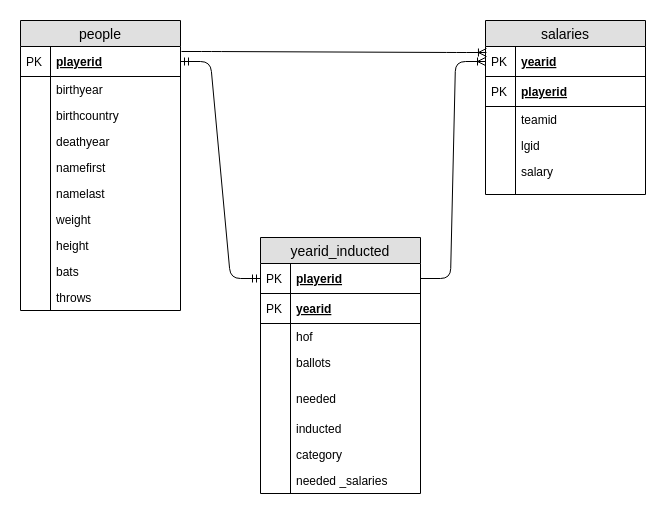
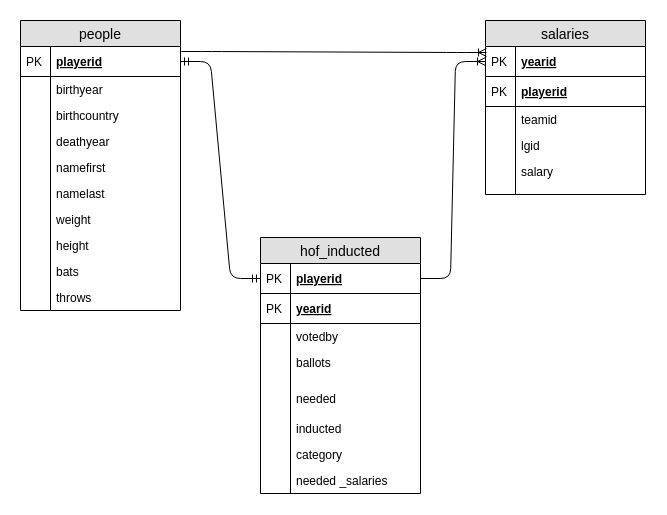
  <mxCell id="0" />
  <mxCell id="1" parent="0" />
  <mxCell id="2" value="people" style="swimlane;fontStyle=0;childLayout=stackLayout;horizontal=1;startSize=26;fillColor=#e0e0e0;horizontalStack=0;resizeParent=1;resizeParentMax=0;resizeLast=0;collapsible=1;marginBottom=0;swimlaneFillColor=#ffffff;align=center;fontSize=14;" vertex="1" parent="1"><mxGeometry x="20" y="20" width="160" height="290" as="geometry" /></mxCell>
  <mxCell id="3" value="playerid" style="shape=partialRectangle;top=0;left=0;right=0;bottom=1;align=left;verticalAlign=middle;fillColor=none;spacingLeft=34;spacingRight=4;overflow=hidden;rotatable=0;points=[[0,0.5],[1,0.5]];portConstraint=eastwest;dropTarget=0;fontStyle=5;fontSize=12;" vertex="1" parent="2"><mxGeometry y="26" width="160" height="30" as="geometry" /></mxCell>
  <mxCell id="4" value="PK" style="shape=partialRectangle;top=0;left=0;bottom=0;fillColor=none;align=left;verticalAlign=middle;spacingLeft=4;spacingRight=4;overflow=hidden;rotatable=0;points=[];portConstraint=eastwest;part=1;fontSize=12;" vertex="1" connectable="0" parent="3"><mxGeometry width="30" height="30" as="geometry" /></mxCell>
  <mxCell id="5" value="birthyear" style="shape=partialRectangle;top=0;left=0;right=0;bottom=0;align=left;verticalAlign=top;fillColor=none;spacingLeft=34;spacingRight=4;overflow=hidden;rotatable=0;points=[[0,0.5],[1,0.5]];portConstraint=eastwest;dropTarget=0;fontSize=12;" vertex="1" parent="2"><mxGeometry y="56" width="160" height="26" as="geometry" /></mxCell>
  <mxCell id="6" value="" style="shape=partialRectangle;top=0;left=0;bottom=0;fillColor=none;align=left;verticalAlign=top;spacingLeft=4;spacingRight=4;overflow=hidden;rotatable=0;points=[];portConstraint=eastwest;part=1;fontSize=12;" vertex="1" connectable="0" parent="5"><mxGeometry width="30" height="26" as="geometry" /></mxCell>
  <mxCell id="7" value="birthcountry" style="shape=partialRectangle;top=0;left=0;right=0;bottom=0;align=left;verticalAlign=top;fillColor=none;spacingLeft=34;spacingRight=4;overflow=hidden;rotatable=0;points=[[0,0.5],[1,0.5]];portConstraint=eastwest;dropTarget=0;fontSize=12;" vertex="1" parent="2"><mxGeometry y="82" width="160" height="26" as="geometry" /></mxCell>
  <mxCell id="8" value="" style="shape=partialRectangle;top=0;left=0;bottom=0;fillColor=none;align=left;verticalAlign=top;spacingLeft=4;spacingRight=4;overflow=hidden;rotatable=0;points=[];portConstraint=eastwest;part=1;fontSize=12;" vertex="1" connectable="0" parent="7"><mxGeometry width="30" height="26" as="geometry" /></mxCell>
  <mxCell id="9" value="deathyear" style="shape=partialRectangle;top=0;left=0;right=0;bottom=0;align=left;verticalAlign=top;fillColor=none;spacingLeft=34;spacingRight=4;overflow=hidden;rotatable=0;points=[[0,0.5],[1,0.5]];portConstraint=eastwest;dropTarget=0;fontSize=12;" vertex="1" parent="2"><mxGeometry y="108" width="160" height="26" as="geometry" /></mxCell>
  <mxCell id="10" value="" style="shape=partialRectangle;top=0;left=0;bottom=0;fillColor=none;align=left;verticalAlign=top;spacingLeft=4;spacingRight=4;overflow=hidden;rotatable=0;points=[];portConstraint=eastwest;part=1;fontSize=12;" vertex="1" connectable="0" parent="9"><mxGeometry width="30" height="26" as="geometry" /></mxCell>
  <mxCell id="11" value="namefirst" style="shape=partialRectangle;top=0;left=0;right=0;bottom=0;align=left;verticalAlign=top;fillColor=none;spacingLeft=34;spacingRight=4;overflow=hidden;rotatable=0;points=[[0,0.5],[1,0.5]];portConstraint=eastwest;dropTarget=0;fontSize=12;" vertex="1" parent="2"><mxGeometry y="134" width="160" height="26" as="geometry" /></mxCell>
  <mxCell id="12" value="" style="shape=partialRectangle;top=0;left=0;bottom=0;fillColor=none;align=left;verticalAlign=top;spacingLeft=4;spacingRight=4;overflow=hidden;rotatable=0;points=[];portConstraint=eastwest;part=1;fontSize=12;" vertex="1" connectable="0" parent="11"><mxGeometry width="30" height="26" as="geometry" /></mxCell>
  <mxCell id="13" value="namelast" style="shape=partialRectangle;top=0;left=0;right=0;bottom=0;align=left;verticalAlign=top;fillColor=none;spacingLeft=34;spacingRight=4;overflow=hidden;rotatable=0;points=[[0,0.5],[1,0.5]];portConstraint=eastwest;dropTarget=0;fontSize=12;" vertex="1" parent="2"><mxGeometry y="160" width="160" height="26" as="geometry" /></mxCell>
  <mxCell id="14" value="" style="shape=partialRectangle;top=0;left=0;bottom=0;fillColor=none;align=left;verticalAlign=top;spacingLeft=4;spacingRight=4;overflow=hidden;rotatable=0;points=[];portConstraint=eastwest;part=1;fontSize=12;" vertex="1" connectable="0" parent="13"><mxGeometry width="30" height="26" as="geometry" /></mxCell>
  <mxCell id="15" value="weight" style="shape=partialRectangle;top=0;left=0;right=0;bottom=0;align=left;verticalAlign=top;fillColor=none;spacingLeft=34;spacingRight=4;overflow=hidden;rotatable=0;points=[[0,0.5],[1,0.5]];portConstraint=eastwest;dropTarget=0;fontSize=12;" vertex="1" parent="2"><mxGeometry y="186" width="160" height="26" as="geometry" /></mxCell>
  <mxCell id="16" value="" style="shape=partialRectangle;top=0;left=0;bottom=0;fillColor=none;align=left;verticalAlign=top;spacingLeft=4;spacingRight=4;overflow=hidden;rotatable=0;points=[];portConstraint=eastwest;part=1;fontSize=12;" vertex="1" connectable="0" parent="15"><mxGeometry width="30" height="26" as="geometry" /></mxCell>
  <mxCell id="17" value="height" style="shape=partialRectangle;top=0;left=0;right=0;bottom=0;align=left;verticalAlign=top;fillColor=none;spacingLeft=34;spacingRight=4;overflow=hidden;rotatable=0;points=[[0,0.5],[1,0.5]];portConstraint=eastwest;dropTarget=0;fontSize=12;" vertex="1" parent="2"><mxGeometry y="212" width="160" height="26" as="geometry" /></mxCell>
  <mxCell id="18" value="" style="shape=partialRectangle;top=0;left=0;bottom=0;fillColor=none;align=left;verticalAlign=top;spacingLeft=4;spacingRight=4;overflow=hidden;rotatable=0;points=[];portConstraint=eastwest;part=1;fontSize=12;" vertex="1" connectable="0" parent="17"><mxGeometry width="30" height="26" as="geometry" /></mxCell>
  <mxCell id="19" value="bats" style="shape=partialRectangle;top=0;left=0;right=0;bottom=0;align=left;verticalAlign=top;fillColor=none;spacingLeft=34;spacingRight=4;overflow=hidden;rotatable=0;points=[[0,0.5],[1,0.5]];portConstraint=eastwest;dropTarget=0;fontSize=12;" vertex="1" parent="2"><mxGeometry y="238" width="160" height="26" as="geometry" /></mxCell>
  <mxCell id="20" value="" style="shape=partialRectangle;top=0;left=0;bottom=0;fillColor=none;align=left;verticalAlign=top;spacingLeft=4;spacingRight=4;overflow=hidden;rotatable=0;points=[];portConstraint=eastwest;part=1;fontSize=12;" vertex="1" connectable="0" parent="19"><mxGeometry width="30" height="26" as="geometry" /></mxCell>
  <mxCell id="21" value="throws" style="shape=partialRectangle;top=0;left=0;right=0;bottom=0;align=left;verticalAlign=top;fillColor=none;spacingLeft=34;spacingRight=4;overflow=hidden;rotatable=0;points=[[0,0.5],[1,0.5]];portConstraint=eastwest;dropTarget=0;fontSize=12;" vertex="1" parent="2"><mxGeometry y="264" width="160" height="26" as="geometry" /></mxCell>
  <mxCell id="22" value="" style="shape=partialRectangle;top=0;left=0;bottom=0;fillColor=none;align=left;verticalAlign=top;spacingLeft=4;spacingRight=4;overflow=hidden;rotatable=0;points=[];portConstraint=eastwest;part=1;fontSize=12;" vertex="1" connectable="0" parent="21"><mxGeometry width="30" height="26" as="geometry" /></mxCell>
  <mxCell id="23" value="salaries" style="swimlane;fontStyle=0;childLayout=stackLayout;horizontal=1;startSize=26;fillColor=#e0e0e0;horizontalStack=0;resizeParent=1;resizeParentMax=0;resizeLast=0;collapsible=1;marginBottom=0;swimlaneFillColor=#ffffff;align=center;fontSize=14;" vertex="1" parent="1"><mxGeometry x="485" y="20" width="160" height="174" as="geometry" /></mxCell>
  <mxCell id="24" value="yearid" style="shape=partialRectangle;top=0;left=0;right=0;bottom=1;align=left;verticalAlign=middle;fillColor=none;spacingLeft=34;spacingRight=4;overflow=hidden;rotatable=0;points=[[0,0.5],[1,0.5]];portConstraint=eastwest;dropTarget=0;fontStyle=5;fontSize=12;" vertex="1" parent="23"><mxGeometry y="26" width="160" height="30" as="geometry" /></mxCell>
  <mxCell id="25" value="PK" style="shape=partialRectangle;top=0;left=0;bottom=0;fillColor=none;align=left;verticalAlign=middle;spacingLeft=4;spacingRight=4;overflow=hidden;rotatable=0;points=[];portConstraint=eastwest;part=1;fontSize=12;" vertex="1" connectable="0" parent="24"><mxGeometry width="30" height="30" as="geometry" /></mxCell>
  <mxCell id="26" value="playerid" style="shape=partialRectangle;top=0;left=0;right=0;bottom=1;align=left;verticalAlign=middle;fillColor=none;spacingLeft=34;spacingRight=4;overflow=hidden;rotatable=0;points=[[0,0.5],[1,0.5]];portConstraint=eastwest;dropTarget=0;fontStyle=5;fontSize=12;" vertex="1" parent="23"><mxGeometry y="56" width="160" height="30" as="geometry" /></mxCell>
  <mxCell id="27" value="PK" style="shape=partialRectangle;top=0;left=0;bottom=0;fillColor=none;align=left;verticalAlign=middle;spacingLeft=4;spacingRight=4;overflow=hidden;rotatable=0;points=[];portConstraint=eastwest;part=1;fontSize=12;" vertex="1" connectable="0" parent="26"><mxGeometry width="30" height="30" as="geometry" /></mxCell>
  <mxCell id="28" value="teamid" style="shape=partialRectangle;top=0;left=0;right=0;bottom=0;align=left;verticalAlign=top;fillColor=none;spacingLeft=34;spacingRight=4;overflow=hidden;rotatable=0;points=[[0,0.5],[1,0.5]];portConstraint=eastwest;dropTarget=0;fontSize=12;" vertex="1" parent="23"><mxGeometry y="86" width="160" height="26" as="geometry" /></mxCell>
  <mxCell id="29" value="" style="shape=partialRectangle;top=0;left=0;bottom=0;fillColor=none;align=left;verticalAlign=top;spacingLeft=4;spacingRight=4;overflow=hidden;rotatable=0;points=[];portConstraint=eastwest;part=1;fontSize=12;" vertex="1" connectable="0" parent="28"><mxGeometry width="30" height="26" as="geometry" /></mxCell>
  <mxCell id="30" value="lgid" style="shape=partialRectangle;top=0;left=0;right=0;bottom=0;align=left;verticalAlign=top;fillColor=none;spacingLeft=34;spacingRight=4;overflow=hidden;rotatable=0;points=[[0,0.5],[1,0.5]];portConstraint=eastwest;dropTarget=0;fontSize=12;" vertex="1" parent="23"><mxGeometry y="112" width="160" height="26" as="geometry" /></mxCell>
  <mxCell id="31" value="" style="shape=partialRectangle;top=0;left=0;bottom=0;fillColor=none;align=left;verticalAlign=top;spacingLeft=4;spacingRight=4;overflow=hidden;rotatable=0;points=[];portConstraint=eastwest;part=1;fontSize=12;" vertex="1" connectable="0" parent="30"><mxGeometry width="30" height="26" as="geometry" /></mxCell>
  <mxCell id="32" value="salary" style="shape=partialRectangle;top=0;left=0;right=0;bottom=0;align=left;verticalAlign=top;fillColor=none;spacingLeft=34;spacingRight=4;overflow=hidden;rotatable=0;points=[[0,0.5],[1,0.5]];portConstraint=eastwest;dropTarget=0;fontSize=12;" vertex="1" parent="23"><mxGeometry y="138" width="160" height="26" as="geometry" /></mxCell>
  <mxCell id="33" value="" style="shape=partialRectangle;top=0;left=0;bottom=0;fillColor=none;align=left;verticalAlign=top;spacingLeft=4;spacingRight=4;overflow=hidden;rotatable=0;points=[];portConstraint=eastwest;part=1;fontSize=12;" vertex="1" connectable="0" parent="32"><mxGeometry width="30" height="26" as="geometry" /></mxCell>
  <mxCell id="34" value="" style="shape=partialRectangle;top=0;left=0;right=0;bottom=0;align=left;verticalAlign=top;fillColor=none;spacingLeft=34;spacingRight=4;overflow=hidden;rotatable=0;points=[[0,0.5],[1,0.5]];portConstraint=eastwest;dropTarget=0;fontSize=12;" vertex="1" parent="23"><mxGeometry y="164" width="160" height="10" as="geometry" /></mxCell>
  <mxCell id="35" value="" style="shape=partialRectangle;top=0;left=0;bottom=0;fillColor=none;align=left;verticalAlign=top;spacingLeft=4;spacingRight=4;overflow=hidden;rotatable=0;points=[];portConstraint=eastwest;part=1;fontSize=12;" vertex="1" connectable="0" parent="34"><mxGeometry width="30" height="10" as="geometry" /></mxCell>
- <mxCell id="36" value="yearid_inducted" style="swimlane;fontStyle=0;childLayout=stackLayout;horizontal=1;startSize=26;fillColor=#e0e0e0;horizontalStack=0;resizeParent=1;resizeParentMax=0;resizeLast=0;collapsible=1;marginBottom=0;swimlaneFillColor=#ffffff;align=center;fontSize=14;" vertex="1" parent="1"><mxGeometry x="260" y="237" width="160" height="256" as="geometry" /></mxCell>
+ <mxCell id="36" value="hof_inducted" style="swimlane;fontStyle=0;childLayout=stackLayout;horizontal=1;startSize=26;fillColor=#e0e0e0;horizontalStack=0;resizeParent=1;resizeParentMax=0;resizeLast=0;collapsible=1;marginBottom=0;swimlaneFillColor=#ffffff;align=center;fontSize=14;" vertex="1" parent="1"><mxGeometry x="260" y="237" width="160" height="256" as="geometry" /></mxCell>
  <mxCell id="37" value="playerid" style="shape=partialRectangle;top=0;left=0;right=0;bottom=1;align=left;verticalAlign=middle;fillColor=none;spacingLeft=34;spacingRight=4;overflow=hidden;rotatable=0;points=[[0,0.5],[1,0.5]];portConstraint=eastwest;dropTarget=0;fontStyle=5;fontSize=12;" vertex="1" parent="36"><mxGeometry y="26" width="160" height="30" as="geometry" /></mxCell>
  <mxCell id="38" value="PK" style="shape=partialRectangle;top=0;left=0;bottom=0;fillColor=none;align=left;verticalAlign=middle;spacingLeft=4;spacingRight=4;overflow=hidden;rotatable=0;points=[];portConstraint=eastwest;part=1;fontSize=12;" vertex="1" connectable="0" parent="37"><mxGeometry width="30" height="30" as="geometry" /></mxCell>
  <mxCell id="39" value="yearid" style="shape=partialRectangle;top=0;left=0;right=0;bottom=1;align=left;verticalAlign=middle;fillColor=none;spacingLeft=34;spacingRight=4;overflow=hidden;rotatable=0;points=[[0,0.5],[1,0.5]];portConstraint=eastwest;dropTarget=0;fontStyle=5;fontSize=12;" vertex="1" parent="36"><mxGeometry y="56" width="160" height="30" as="geometry" /></mxCell>
  <mxCell id="40" value="PK" style="shape=partialRectangle;top=0;left=0;bottom=0;fillColor=none;align=left;verticalAlign=middle;spacingLeft=4;spacingRight=4;overflow=hidden;rotatable=0;points=[];portConstraint=eastwest;part=1;fontSize=12;" vertex="1" connectable="0" parent="39"><mxGeometry width="30" height="30" as="geometry" /></mxCell>
- <mxCell id="41" value="hof" style="shape=partialRectangle;top=0;left=0;right=0;bottom=0;align=left;verticalAlign=top;fillColor=none;spacingLeft=34;spacingRight=4;overflow=hidden;rotatable=0;points=[[0,0.5],[1,0.5]];portConstraint=eastwest;dropTarget=0;fontSize=12;" vertex="1" parent="36"><mxGeometry y="86" width="160" height="26" as="geometry" /></mxCell>
+ <mxCell id="41" value="votedby" style="shape=partialRectangle;top=0;left=0;right=0;bottom=0;align=left;verticalAlign=top;fillColor=none;spacingLeft=34;spacingRight=4;overflow=hidden;rotatable=0;points=[[0,0.5],[1,0.5]];portConstraint=eastwest;dropTarget=0;fontSize=12;" vertex="1" parent="36"><mxGeometry y="86" width="160" height="26" as="geometry" /></mxCell>
  <mxCell id="42" value="" style="shape=partialRectangle;top=0;left=0;bottom=0;fillColor=none;align=left;verticalAlign=top;spacingLeft=4;spacingRight=4;overflow=hidden;rotatable=0;points=[];portConstraint=eastwest;part=1;fontSize=12;" vertex="1" connectable="0" parent="41"><mxGeometry width="30" height="26" as="geometry" /></mxCell>
  <mxCell id="43" value="ballots" style="shape=partialRectangle;top=0;left=0;right=0;bottom=0;align=left;verticalAlign=top;fillColor=none;spacingLeft=34;spacingRight=4;overflow=hidden;rotatable=0;points=[[0,0.5],[1,0.5]];portConstraint=eastwest;dropTarget=0;fontSize=12;" vertex="1" parent="36"><mxGeometry y="112" width="160" height="26" as="geometry" /></mxCell>
  <mxCell id="44" value="" style="shape=partialRectangle;top=0;left=0;bottom=0;fillColor=none;align=left;verticalAlign=top;spacingLeft=4;spacingRight=4;overflow=hidden;rotatable=0;points=[];portConstraint=eastwest;part=1;fontSize=12;" vertex="1" connectable="0" parent="43"><mxGeometry width="30" height="26" as="geometry" /></mxCell>
  <mxCell id="45" value="" style="shape=partialRectangle;top=0;left=0;right=0;bottom=0;align=left;verticalAlign=top;fillColor=none;spacingLeft=34;spacingRight=4;overflow=hidden;rotatable=0;points=[[0,0.5],[1,0.5]];portConstraint=eastwest;dropTarget=0;fontSize=12;" vertex="1" parent="36"><mxGeometry y="138" width="160" height="10" as="geometry" /></mxCell>
  <mxCell id="46" value="" style="shape=partialRectangle;top=0;left=0;bottom=0;fillColor=none;align=left;verticalAlign=top;spacingLeft=4;spacingRight=4;overflow=hidden;rotatable=0;points=[];portConstraint=eastwest;part=1;fontSize=12;" vertex="1" connectable="0" parent="45"><mxGeometry width="30" height="10" as="geometry" /></mxCell>
  <mxCell id="47" value="needed" style="shape=partialRectangle;top=0;left=0;right=0;bottom=0;align=left;verticalAlign=top;fillColor=none;spacingLeft=34;spacingRight=4;overflow=hidden;rotatable=0;points=[[0,0.5],[1,0.5]];portConstraint=eastwest;dropTarget=0;fontSize=12;" vertex="1" parent="36"><mxGeometry y="148" width="160" height="30" as="geometry" /></mxCell>
  <mxCell id="48" value="" style="shape=partialRectangle;top=0;left=0;bottom=0;fillColor=none;align=left;verticalAlign=top;spacingLeft=4;spacingRight=4;overflow=hidden;rotatable=0;points=[];portConstraint=eastwest;part=1;fontSize=12;" vertex="1" connectable="0" parent="47"><mxGeometry width="30" height="30.0" as="geometry" /></mxCell>
  <mxCell id="49" value="inducted" style="shape=partialRectangle;top=0;left=0;right=0;bottom=0;align=left;verticalAlign=top;fillColor=none;spacingLeft=34;spacingRight=4;overflow=hidden;rotatable=0;points=[[0,0.5],[1,0.5]];portConstraint=eastwest;dropTarget=0;fontSize=12;" vertex="1" parent="36"><mxGeometry y="178" width="160" height="26" as="geometry" /></mxCell>
  <mxCell id="50" value="" style="shape=partialRectangle;top=0;left=0;bottom=0;fillColor=none;align=left;verticalAlign=top;spacingLeft=4;spacingRight=4;overflow=hidden;rotatable=0;points=[];portConstraint=eastwest;part=1;fontSize=12;" vertex="1" connectable="0" parent="49"><mxGeometry width="30" height="26" as="geometry" /></mxCell>
  <mxCell id="51" value="category" style="shape=partialRectangle;top=0;left=0;right=0;bottom=0;align=left;verticalAlign=top;fillColor=none;spacingLeft=34;spacingRight=4;overflow=hidden;rotatable=0;points=[[0,0.5],[1,0.5]];portConstraint=eastwest;dropTarget=0;fontSize=12;" vertex="1" parent="36"><mxGeometry y="204" width="160" height="26" as="geometry" /></mxCell>
  <mxCell id="52" value="" style="shape=partialRectangle;top=0;left=0;bottom=0;fillColor=none;align=left;verticalAlign=top;spacingLeft=4;spacingRight=4;overflow=hidden;rotatable=0;points=[];portConstraint=eastwest;part=1;fontSize=12;" vertex="1" connectable="0" parent="51"><mxGeometry width="30" height="26" as="geometry" /></mxCell>
  <mxCell id="53" value="needed _salaries" style="shape=partialRectangle;top=0;left=0;right=0;bottom=0;align=left;verticalAlign=top;fillColor=none;spacingLeft=34;spacingRight=4;overflow=hidden;rotatable=0;points=[[0,0.5],[1,0.5]];portConstraint=eastwest;dropTarget=0;fontSize=12;" vertex="1" parent="36"><mxGeometry y="230" width="160" height="26" as="geometry" /></mxCell>
  <mxCell id="54" value="" style="shape=partialRectangle;top=0;left=0;bottom=0;fillColor=none;align=left;verticalAlign=top;spacingLeft=4;spacingRight=4;overflow=hidden;rotatable=0;points=[];portConstraint=eastwest;part=1;fontSize=12;" vertex="1" connectable="0" parent="53"><mxGeometry width="30" height="26" as="geometry" /></mxCell>
  <mxCell id="55" value="" style="edgeStyle=entityRelationEdgeStyle;fontSize=12;html=1;endArrow=ERmandOne;startArrow=ERmandOne;exitX=1;exitY=0.5;exitDx=0;exitDy=0;entryX=0;entryY=0.5;entryDx=0;entryDy=0;" edge="1" parent="1" source="3" target="37"><mxGeometry width="100" height="100" relative="1" as="geometry"><mxPoint x="225" y="589" as="sourcePoint" /><mxPoint x="325" y="489" as="targetPoint" /></mxGeometry></mxCell>
  <mxCell id="56" value="" style="edgeStyle=entityRelationEdgeStyle;fontSize=12;html=1;endArrow=ERoneToMany;entryX=0.006;entryY=0.2;entryDx=0;entryDy=0;exitX=1.006;exitY=0.167;exitDx=0;exitDy=0;exitPerimeter=0;entryPerimeter=0;" edge="1" parent="1" source="3" target="24"><mxGeometry width="100" height="100" relative="1" as="geometry"><mxPoint x="165" y="248" as="sourcePoint" /><mxPoint x="165" y="20" as="targetPoint" /></mxGeometry></mxCell>
  <mxCell id="57" value="" style="edgeStyle=entityRelationEdgeStyle;fontSize=12;html=1;endArrow=ERoneToMany;exitX=1;exitY=0.5;exitDx=0;exitDy=0;entryX=0;entryY=0.5;entryDx=0;entryDy=0;" edge="1" parent="1" source="37" target="24"><mxGeometry width="100" height="100" relative="1" as="geometry"><mxPoint x="705" y="259" as="sourcePoint" /><mxPoint x="450" y="89" as="targetPoint" /></mxGeometry></mxCell>
